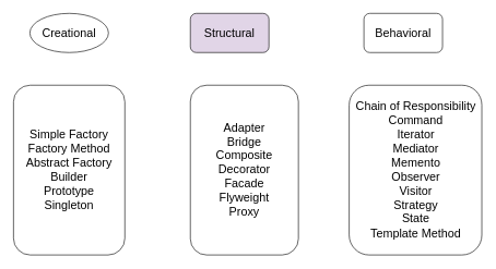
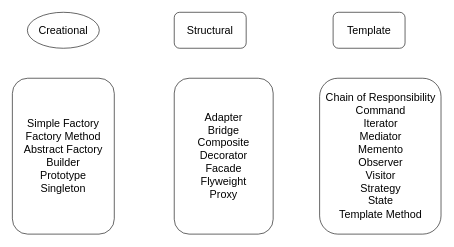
  <mxCell id="0" />
  <mxCell id="1" parent="0" />
  <mxCell id="2" value="&lt;font style=&quot;font-size: 18px&quot;&gt;Creational&lt;/font&gt;" style="ellipse;whiteSpace=wrap;html=1;" vertex="1" parent="1"><mxGeometry x="45" y="20" width="120" height="60" as="geometry" /></mxCell>
- <mxCell id="3" value="&lt;font style=&quot;font-size: 18px&quot;&gt;Structural&lt;/font&gt;" style="rounded=1;whiteSpace=wrap;html=1;fillColor=#e1d5e7;" vertex="1" parent="1"><mxGeometry x="290" y="20" width="120" height="60" as="geometry" /></mxCell>
- <mxCell id="4" value="&lt;font style=&quot;font-size: 18px&quot;&gt;Behavioral&lt;/font&gt;" style="rounded=1;whiteSpace=wrap;html=1;" vertex="1" parent="1"><mxGeometry x="555" y="20" width="120" height="60" as="geometry" /></mxCell>
+ <mxCell id="3" value="&lt;font style=&quot;font-size: 18px&quot;&gt;Structural&lt;/font&gt;" style="rounded=1;whiteSpace=wrap;html=1;" vertex="1" parent="1"><mxGeometry x="290" y="20" width="120" height="60" as="geometry" /></mxCell>
+ <mxCell id="4" value="&lt;font style=&quot;font-size: 18px&quot;&gt;Template&lt;/font&gt;" style="rounded=1;whiteSpace=wrap;html=1;" vertex="1" parent="1"><mxGeometry x="555" y="20" width="120" height="60" as="geometry" /></mxCell>
  <mxCell id="5" value="&lt;div&gt;&lt;span style=&quot;font-size: 18px&quot;&gt;Simple Factory&lt;/span&gt;&lt;/div&gt;&lt;div&gt;&lt;span style=&quot;font-size: 18px&quot;&gt;Factory Method&lt;/span&gt;&lt;/div&gt;&lt;div&gt;&lt;span style=&quot;font-size: 18px&quot;&gt;Abstract Factory&lt;/span&gt;&lt;/div&gt;&lt;div&gt;&lt;span style=&quot;font-size: 18px&quot;&gt;Builder&lt;/span&gt;&lt;/div&gt;&lt;div&gt;&lt;span style=&quot;font-size: 18px&quot;&gt;Prototype&lt;/span&gt;&lt;/div&gt;&lt;div&gt;&lt;span style=&quot;font-size: 18px&quot;&gt;Singleton&lt;/span&gt;&lt;/div&gt;" style="rounded=1;whiteSpace=wrap;html=1;align=center;" vertex="1" parent="1"><mxGeometry x="20" y="130" width="170" height="260" as="geometry" /></mxCell>
  <mxCell id="6" value="&lt;div&gt;&lt;span style=&quot;font-size: 18px&quot;&gt;Adapter&lt;/span&gt;&lt;/div&gt;&lt;div&gt;&lt;span style=&quot;font-size: 18px&quot;&gt;Bridge&lt;/span&gt;&lt;/div&gt;&lt;div&gt;&lt;span style=&quot;font-size: 18px&quot;&gt;Composite&lt;/span&gt;&lt;/div&gt;&lt;div&gt;&lt;span style=&quot;font-size: 18px&quot;&gt;Decorator&lt;/span&gt;&lt;/div&gt;&lt;div&gt;&lt;span style=&quot;font-size: 18px&quot;&gt;Facade&lt;/span&gt;&lt;/div&gt;&lt;div&gt;&lt;span style=&quot;font-size: 18px&quot;&gt;Flyweight&lt;/span&gt;&lt;/div&gt;&lt;div&gt;&lt;span style=&quot;font-size: 18px&quot;&gt;Proxy&lt;/span&gt;&lt;/div&gt;" style="rounded=1;whiteSpace=wrap;html=1;" vertex="1" parent="1"><mxGeometry x="290" y="130" width="165" height="260" as="geometry" /></mxCell>
  <mxCell id="7" value="&lt;div&gt;&lt;span style=&quot;font-size: 18px&quot;&gt;Chain of Responsibility&lt;/span&gt;&lt;/div&gt;&lt;div&gt;&lt;span style=&quot;font-size: 18px&quot;&gt;Command&lt;/span&gt;&lt;/div&gt;&lt;div&gt;&lt;span style=&quot;font-size: 18px&quot;&gt;Iterator&lt;/span&gt;&lt;/div&gt;&lt;div&gt;&lt;span style=&quot;font-size: 18px&quot;&gt;Mediator&lt;/span&gt;&lt;/div&gt;&lt;div&gt;&lt;span style=&quot;font-size: 18px&quot;&gt;Memento&lt;/span&gt;&lt;/div&gt;&lt;div&gt;&lt;span style=&quot;font-size: 18px&quot;&gt;Observer&lt;/span&gt;&lt;/div&gt;&lt;div&gt;&lt;span style=&quot;font-size: 18px&quot;&gt;Visitor&lt;/span&gt;&lt;/div&gt;&lt;div&gt;&lt;span style=&quot;font-size: 18px&quot;&gt;Strategy&lt;/span&gt;&lt;/div&gt;&lt;div&gt;&lt;span style=&quot;font-size: 18px&quot;&gt;State&lt;/span&gt;&lt;/div&gt;&lt;div&gt;&lt;span style=&quot;font-size: 18px&quot;&gt;Template Method&lt;/span&gt;&lt;/div&gt;" style="rounded=1;whiteSpace=wrap;html=1;" vertex="1" parent="1"><mxGeometry x="532.5" y="130" width="202.5" height="260" as="geometry" /></mxCell>
